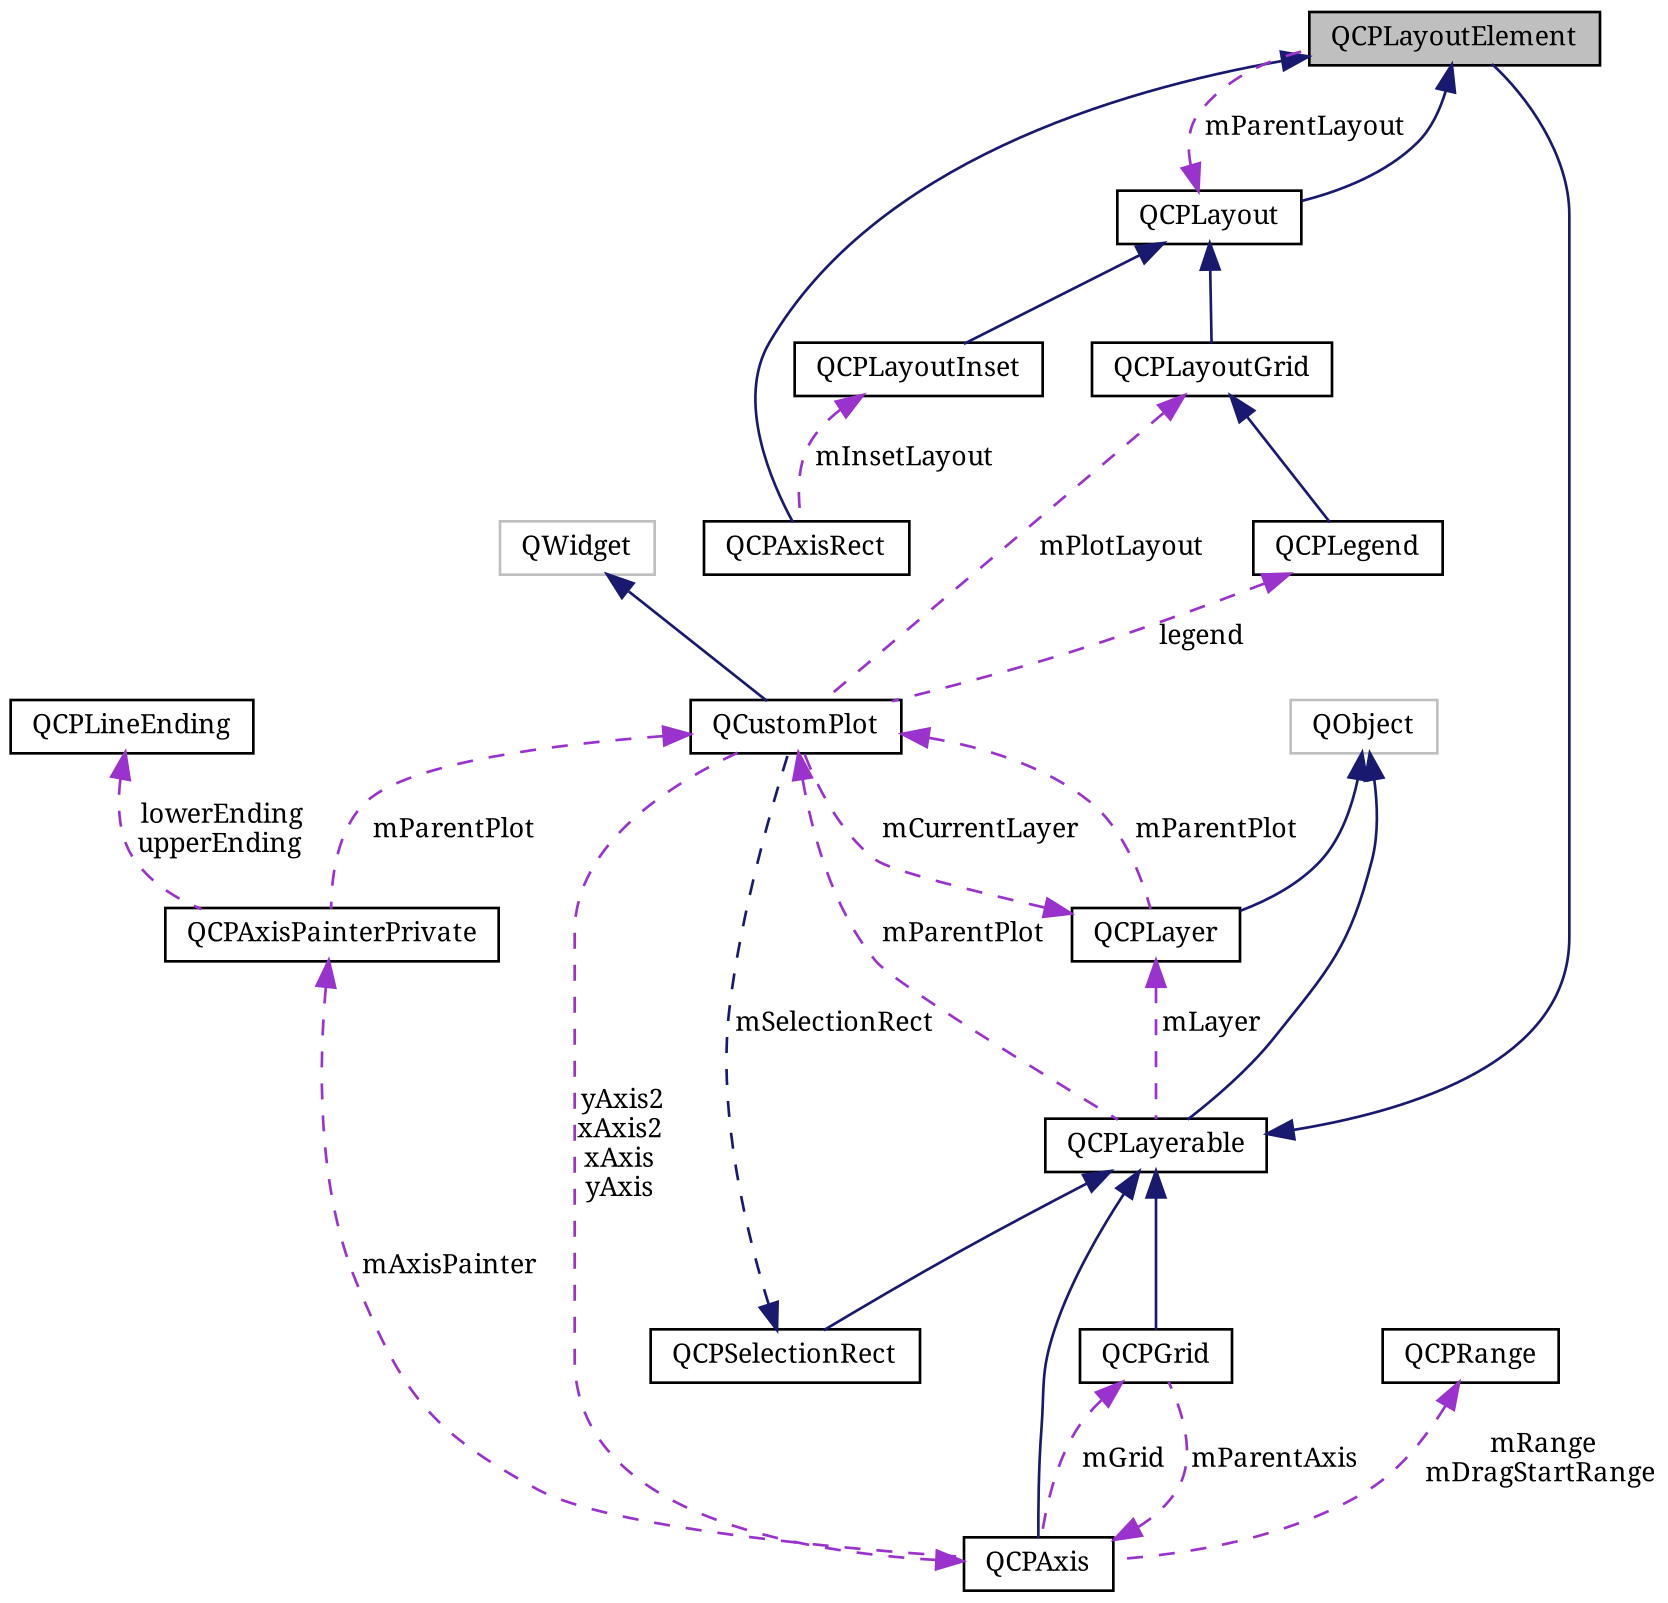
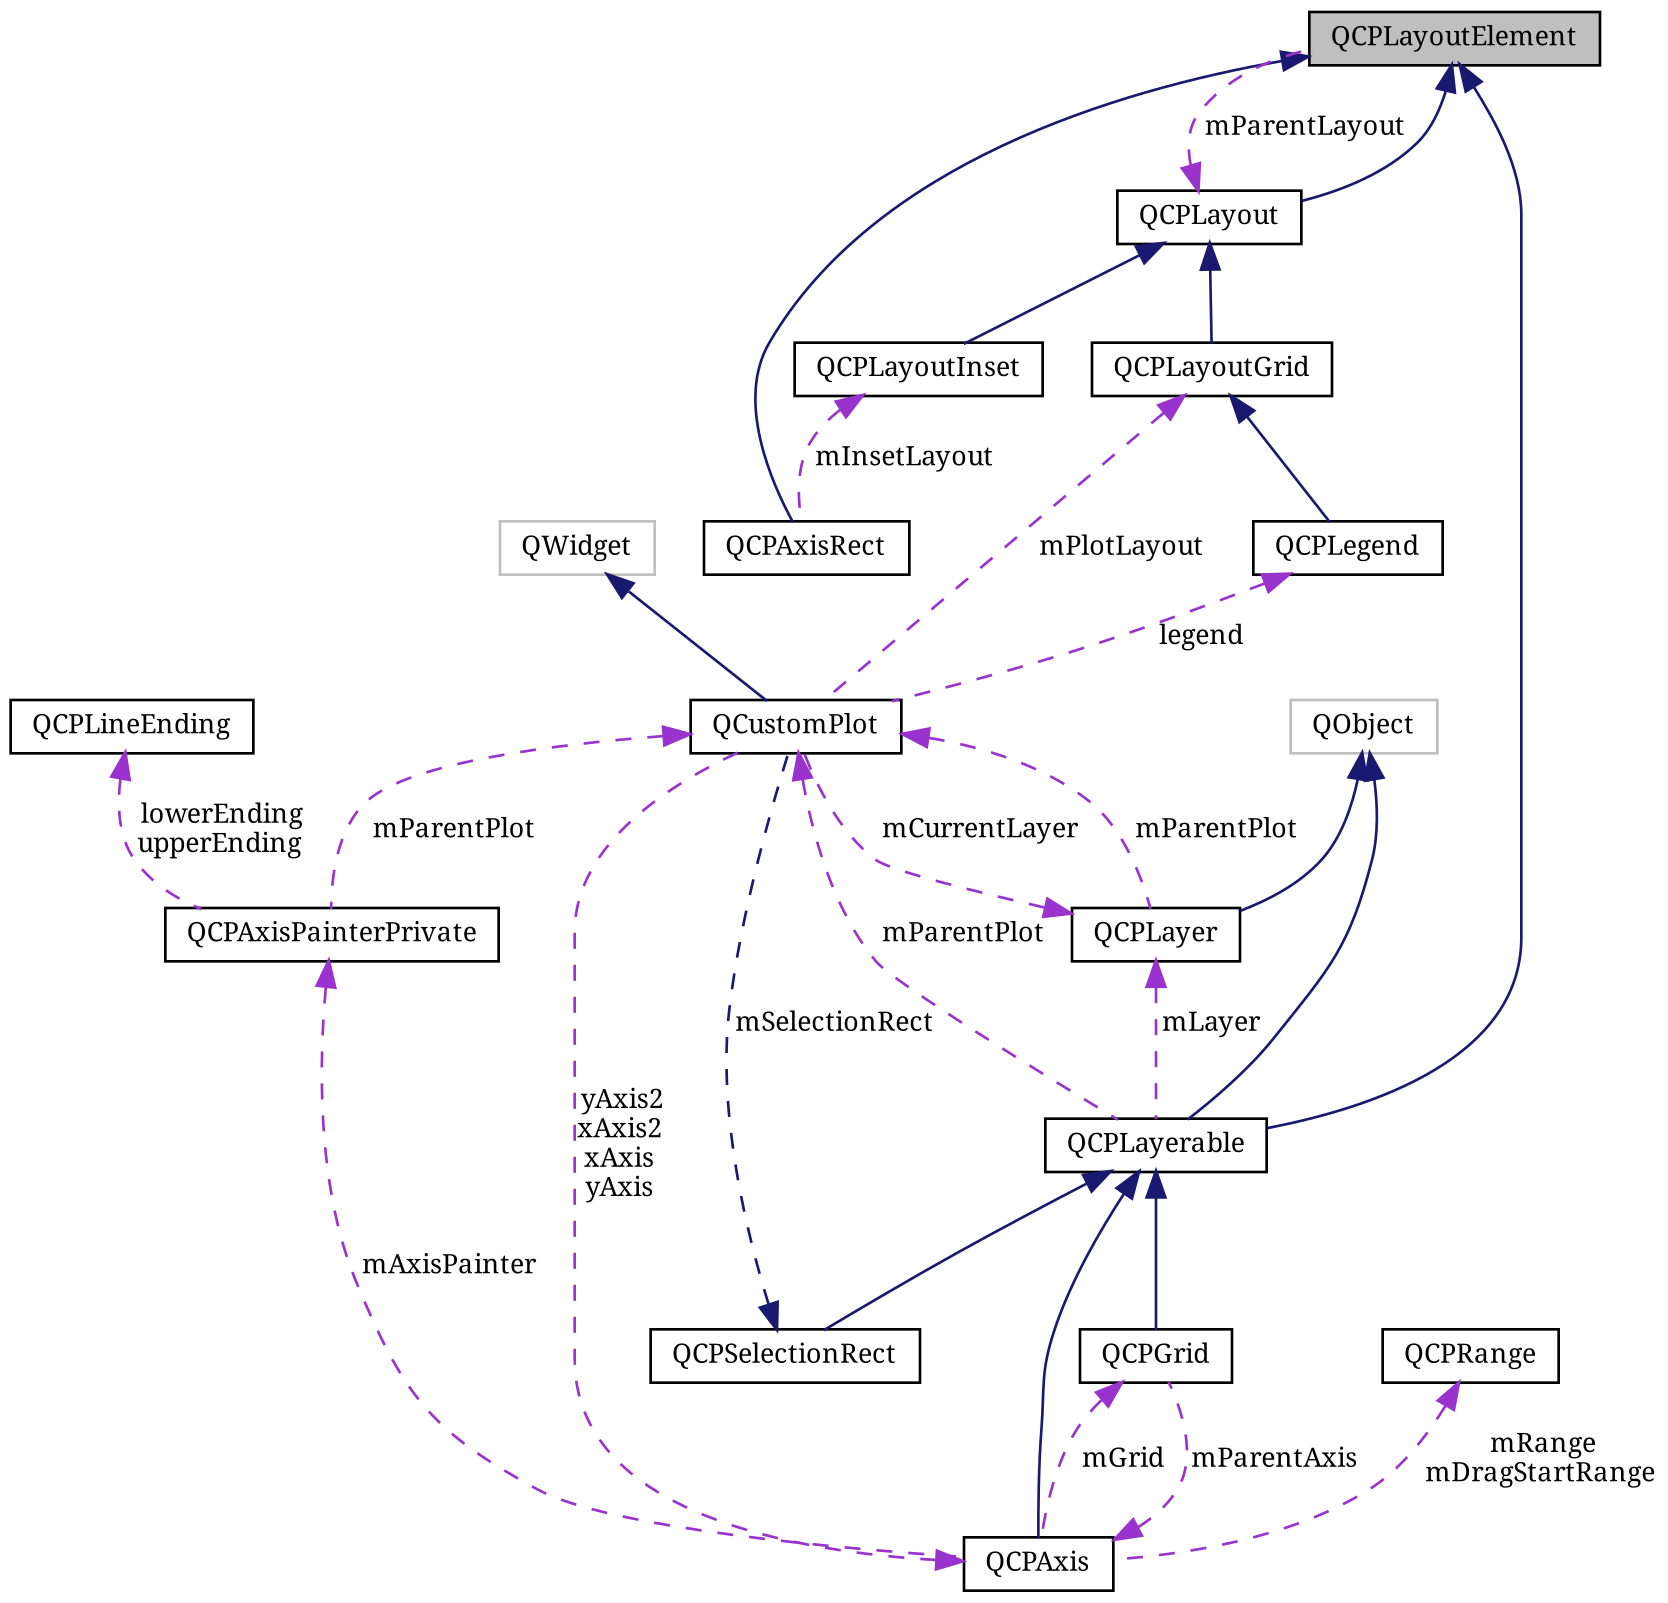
  digraph {
    fontname="Noto Serif"
    node [color=black fillcolor=white fontname="Noto Serif" fontsize=10 shape=record style=filled]
    edge [color=darkorchid3 dir=back fontname="Noto Serif" fontsize=10 labelfontname=Helvetica labelfontsize=10 style=dashed]
    n1 [fillcolor=grey75 fontcolor=black height=0.2 label=QCPLayoutElement width=0.4]
    n2 [height=0.2 label=QCPLayout width=0.4]
    n3 [height=0.2 label=QCPAxisRect width=0.4]
    n4 [height=0.2 label=QCPLayoutGrid width=0.4]
    n5 [height=0.2 label=QCPLayoutInset width=0.4]
    n6 [height=0.2 label=QCPLayerable width=0.4]
    n7 [height=0.2 label=QCPSelectionRect width=0.4]
    n8 [height=0.2 label=QCPAxis width=0.4]
    n9 [height=0.2 label=QCPGrid width=0.4]
    n10 [height=0.2 label=QCustomPlot width=0.4]
    n11 [color=grey75 height=0.2 label=QObject width=0.4]
    n12 [height=0.2 label=QCPLayer width=0.4]
    n13 [height=0.2 label=QCPAxisPainterPrivate width=0.4]
    n14 [color=grey75 height=0.2 label=QWidget width=0.4]
    n15 [height=0.2 label=QCPLegend width=0.4]
    n16 [height=0.2 label=QCPRange width=0.4]
    n17 [height=0.2 label=QCPLineEnding width=0.4]
    n1 -> n2 [color=midnightblue style=solid]
    n1 -> n3 [color=midnightblue style=solid]
    n2 -> n1 [label=" mParentLayout"]
    n2 -> n4 [color=midnightblue style=solid]
    n2 -> n5 [color=midnightblue style=solid]
    n4 -> n10 [label=" mPlotLayout"]
    n4 -> n15 [color=midnightblue style=solid]
    n5 -> n3 [label=" mInsetLayout"]
-   n6 -> n1 [color=midnightblue style=solid]
+   n1 -> n6 [color=midnightblue style=solid]
    n6 -> n7 [color=midnightblue style=solid]
    n6 -> n8 [color=midnightblue style=solid]
    n6 -> n9 [color=midnightblue style=solid]
    n7 -> n10 [color=midnightblue label=" mSelectionRect"]
    n8 -> n9 [label=" mParentAxis"]
    n8 -> n10 [label=" yAxis2\nxAxis2\nxAxis\nyAxis"]
    n9 -> n8 [label=" mGrid"]
    n10 -> n6 [label=" mParentPlot"]
    n10 -> n12 [label=" mParentPlot"]
    n10 -> n13 [label=" mParentPlot"]
    n11 -> n6 [color=midnightblue style=solid]
    n11 -> n12 [color=midnightblue style=solid]
    n12 -> n6 [label=" mLayer"]
    n12 -> n10 [label=" mCurrentLayer"]
    n13 -> n8 [label=" mAxisPainter"]
    n14 -> n10 [color=midnightblue style=solid]
    n15 -> n10 [label=" legend"]
    n16 -> n8 [label=" mRange\nmDragStartRange"]
    n17 -> n13 [label=" lowerEnding\nupperEnding"]
  }
